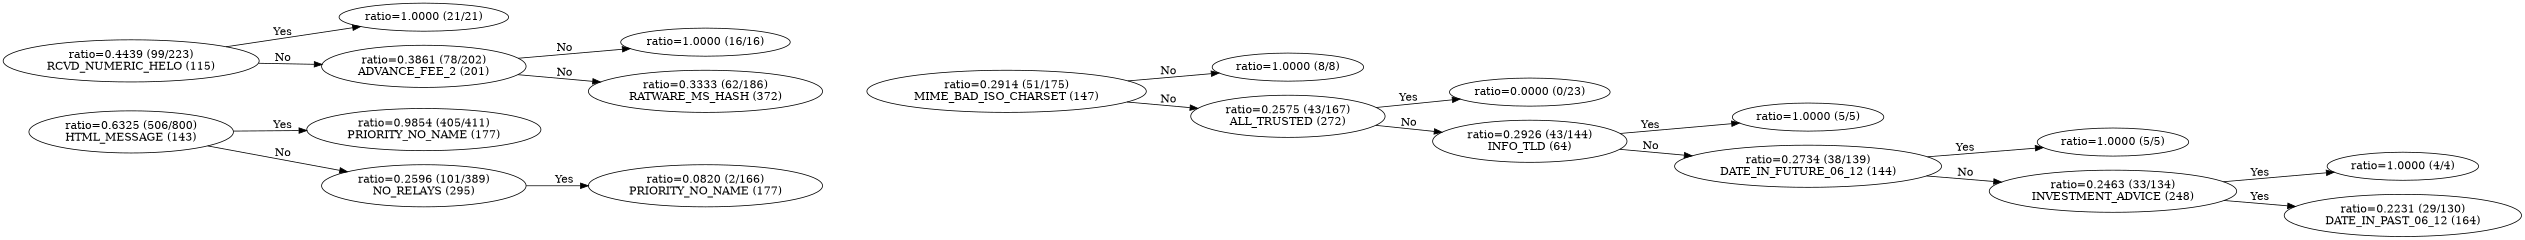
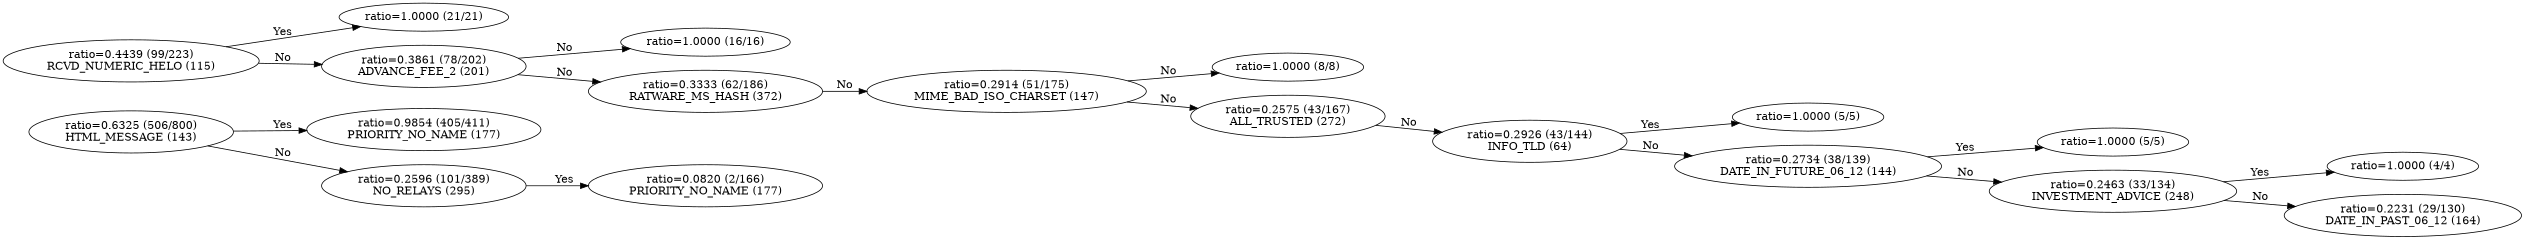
  digraph {
    rankdir=LR
    n1 [label="ratio=0.6325 (506/800)\nHTML_MESSAGE (143)"]
    n2 [label="ratio=0.9854 (405/411)\nPRIORITY_NO_NAME (177)"]
    n3 [label="ratio=0.2596 (101/389)\nNO_RELAYS (295)"]
    n4 [label="ratio=0.0820 (2/166)\nPRIORITY_NO_NAME (177)"]
    n5 [label="ratio=0.4439 (99/223)\nRCVD_NUMERIC_HELO (115)"]
    n6 [label="ratio=1.0000 (21/21)\n"]
    n7 [label="ratio=0.3861 (78/202)\nADVANCE_FEE_2 (201)"]
    n8 [label="ratio=1.0000 (16/16)\n"]
    n9 [label="ratio=0.3333 (62/186)\nRATWARE_MS_HASH (372)"]
    n10 [label="ratio=0.2914 (51/175)\nMIME_BAD_ISO_CHARSET (147)"]
    n11 [label="ratio=1.0000 (8/8)\n"]
    n12 [label="ratio=0.2575 (43/167)\nALL_TRUSTED (272)"]
-   n13 [label="ratio=0.0000 (0/23)\n"]
    n14 [label="ratio=0.2926 (43/144)\nINFO_TLD (64)"]
    n15 [label="ratio=1.0000 (5/5)\n"]
    n16 [label="ratio=0.2734 (38/139)\nDATE_IN_FUTURE_06_12 (144)"]
    n17 [label="ratio=1.0000 (5/5)\n"]
    n18 [label="ratio=0.2463 (33/134)\nINVESTMENT_ADVICE (248)"]
    n19 [label="ratio=1.0000 (4/4)\n"]
    n20 [label="ratio=0.2231 (29/130)\nDATE_IN_PAST_06_12 (164)"]
    n1 -> n2 [label=Yes]
    n1 -> n3 [label=No]
    n3 -> n4 [label=Yes]
    n5 -> n6 [label=Yes]
    n5 -> n7 [label=No]
    n7 -> n8 [label=No]
    n7 -> n9 [label=No]
+   n9 -> n10 [label=No]
    n10 -> n11 [label=No]
    n10 -> n12 [label=No]
-   n12 -> n13 [label=Yes]
    n12 -> n14 [label=No]
    n14 -> n15 [label=Yes]
    n14 -> n16 [label=No]
    n16 -> n17 [label=Yes]
    n16 -> n18 [label=No]
    n18 -> n19 [label=Yes]
-   n18 -> n20 [label=Yes]
+   n18 -> n20 [label=No]
  }
